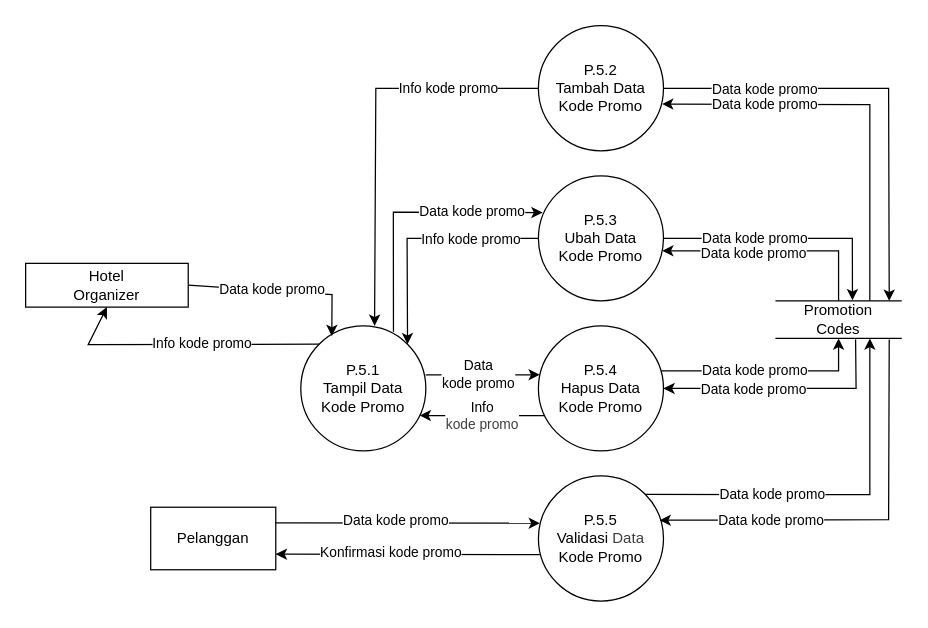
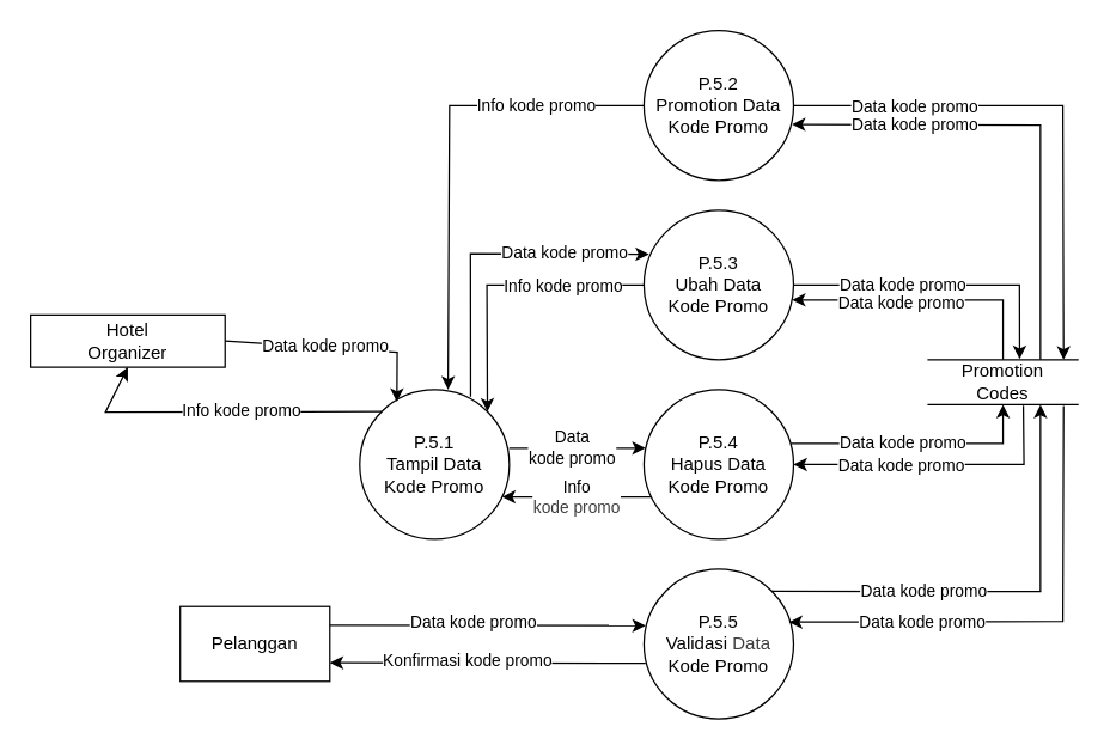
  <mxCell id="0" />
  <mxCell id="1" parent="0" />
  <mxCell id="2" value="Hotel&lt;div&gt;Organizer&lt;/div&gt;" style="html=1;dashed=0;whiteSpace=wrap;" vertex="1" parent="1"><mxGeometry x="20" y="210" width="130" height="35" as="geometry" /></mxCell>
  <mxCell id="3" value="P.5.1&lt;div&gt;Tampil Data&lt;/div&gt;&lt;div&gt;Kode Promo&lt;/div&gt;" style="shape=ellipse;html=1;dashed=0;whiteSpace=wrap;aspect=fixed;perimeter=ellipsePerimeter;" vertex="1" parent="1"><mxGeometry x="240" y="260" width="100" height="100" as="geometry" /></mxCell>
  <mxCell id="4" value="Pelanggan" style="html=1;dashed=0;whiteSpace=wrap;" vertex="1" parent="1"><mxGeometry x="120" y="405" width="100" height="50" as="geometry" /></mxCell>
- <mxCell id="5" value="P.5.2&lt;div&gt;Tambah Data&lt;/div&gt;&lt;div&gt;Kode Promo&lt;/div&gt;" style="shape=ellipse;html=1;dashed=0;whiteSpace=wrap;aspect=fixed;perimeter=ellipsePerimeter;" vertex="1" parent="1"><mxGeometry x="430" y="20" width="100" height="100" as="geometry" /></mxCell>
+ <mxCell id="5" value="P.5.2&lt;div&gt;Promotion Data&lt;/div&gt;&lt;div&gt;Kode Promo&lt;/div&gt;" style="shape=ellipse;html=1;dashed=0;whiteSpace=wrap;aspect=fixed;perimeter=ellipsePerimeter;" vertex="1" parent="1"><mxGeometry x="430" y="20" width="100" height="100" as="geometry" /></mxCell>
  <mxCell id="6" value="P.5.3&lt;div&gt;Ubah Data&lt;/div&gt;&lt;div&gt;Kode Promo&lt;/div&gt;" style="shape=ellipse;html=1;dashed=0;whiteSpace=wrap;aspect=fixed;perimeter=ellipsePerimeter;" vertex="1" parent="1"><mxGeometry x="430" y="140" width="100" height="100" as="geometry" /></mxCell>
  <mxCell id="7" value="P.5.4&lt;div&gt;Hapus Data&lt;/div&gt;&lt;div&gt;Kode Promo&lt;/div&gt;" style="shape=ellipse;html=1;dashed=0;whiteSpace=wrap;aspect=fixed;perimeter=ellipsePerimeter;" vertex="1" parent="1"><mxGeometry x="430" y="260" width="100" height="100" as="geometry" /></mxCell>
  <mxCell id="8" value="P.5.5&lt;div&gt;&lt;span style=&quot;background-color: transparent;&quot;&gt;&lt;font color=&quot;#000000&quot;&gt;Validasi&lt;/font&gt;&lt;/span&gt;&lt;span style=&quot;color: rgb(63, 63, 63); background-color: transparent;&quot;&gt; Data&lt;/span&gt;&lt;div&gt;Kode Promo&lt;/div&gt;&lt;/div&gt;" style="shape=ellipse;html=1;dashed=0;whiteSpace=wrap;aspect=fixed;perimeter=ellipsePerimeter;" vertex="1" parent="1"><mxGeometry x="430" y="380" width="100" height="100" as="geometry" /></mxCell>
  <mxCell id="9" value="" style="endArrow=classic;html=1;rounded=0;curved=0;jumpStyle=arc;exitX=1;exitY=0.5;exitDx=0;exitDy=0;entryX=0.248;entryY=0.081;entryDx=0;entryDy=0;entryPerimeter=0;" edge="1" parent="1" source="2" target="3"><mxGeometry width="50" height="50" relative="1" as="geometry"><mxPoint x="230" y="510" as="sourcePoint" /><mxPoint x="280" y="460" as="targetPoint" /><Array as="points"><mxPoint x="265" y="235" /></Array></mxGeometry></mxCell>
  <mxCell id="10" value="Data kode promo" style="edgeLabel;html=1;align=center;verticalAlign=middle;resizable=0;points=[];" vertex="1" connectable="0" parent="9"><mxGeometry x="-0.42" y="1" relative="1" as="geometry"><mxPoint x="24" y="1" as="offset" /></mxGeometry></mxCell>
  <mxCell id="11" value="" style="endArrow=classic;html=1;rounded=0;curved=0;jumpStyle=arc;exitX=0;exitY=0;exitDx=0;exitDy=0;entryX=0.5;entryY=1;entryDx=0;entryDy=0;" edge="1" parent="1" source="3" target="2"><mxGeometry width="50" height="50" relative="1" as="geometry"><mxPoint x="120" y="360" as="sourcePoint" /><mxPoint x="170" y="310" as="targetPoint" /><Array as="points"><mxPoint x="70" y="275" /></Array></mxGeometry></mxCell>
  <mxCell id="12" value="Info kode promo" style="edgeLabel;html=1;align=center;verticalAlign=middle;resizable=0;points=[];" vertex="1" connectable="0" parent="11"><mxGeometry x="-0.005" y="-1" relative="1" as="geometry"><mxPoint x="15" as="offset" /></mxGeometry></mxCell>
  <mxCell id="13" value="" style="endArrow=classic;html=1;rounded=0;curved=0;jumpStyle=arc;exitX=0;exitY=0.5;exitDx=0;exitDy=0;" edge="1" parent="1" source="5"><mxGeometry width="50" height="50" relative="1" as="geometry"><mxPoint x="320" y="210" as="sourcePoint" /><mxPoint x="299" y="260" as="targetPoint" /><Array as="points"><mxPoint x="420" y="70" /><mxPoint x="300" y="70" /></Array></mxGeometry></mxCell>
  <mxCell id="14" value="Info kode promo" style="edgeLabel;html=1;align=center;verticalAlign=middle;resizable=0;points=[];" vertex="1" connectable="0" parent="13"><mxGeometry x="-0.543" y="2" relative="1" as="geometry"><mxPoint y="-3" as="offset" /></mxGeometry></mxCell>
  <mxCell id="15" value="" style="endArrow=classic;html=1;rounded=0;curved=0;jumpStyle=arc;exitX=0.741;exitY=0.046;exitDx=0;exitDy=0;entryX=0.033;entryY=0.294;entryDx=0;entryDy=0;entryPerimeter=0;exitPerimeter=0;" edge="1" parent="1" source="3" target="6"><mxGeometry width="50" height="50" relative="1" as="geometry"><mxPoint x="320" y="240" as="sourcePoint" /><mxPoint x="370" y="190" as="targetPoint" /><Array as="points"><mxPoint x="314" y="169" /></Array></mxGeometry></mxCell>
  <mxCell id="16" value="Data kode promo" style="edgeLabel;html=1;align=center;verticalAlign=middle;resizable=0;points=[];" vertex="1" connectable="0" parent="15"><mxGeometry x="0.226" y="4" relative="1" as="geometry"><mxPoint x="26" y="3" as="offset" /></mxGeometry></mxCell>
  <mxCell id="17" value="" style="endArrow=classic;html=1;rounded=0;curved=0;jumpStyle=arc;exitX=1;exitY=0;exitDx=0;exitDy=0;entryX=0.75;entryY=1;entryDx=0;entryDy=0;" edge="1" parent="1" source="8" target="44"><mxGeometry width="50" height="50" relative="1" as="geometry"><mxPoint x="660" y="455" as="sourcePoint" /><mxPoint x="710" y="405" as="targetPoint" /><Array as="points"><mxPoint x="695" y="395" /></Array></mxGeometry></mxCell>
  <mxCell id="18" value="Data kode promo" style="edgeLabel;html=1;align=center;verticalAlign=middle;resizable=0;points=[];" vertex="1" connectable="0" parent="17"><mxGeometry x="-0.468" relative="1" as="geometry"><mxPoint x="20" as="offset" /></mxGeometry></mxCell>
  <mxCell id="19" value="" style="endArrow=classic;html=1;rounded=0;curved=0;jumpStyle=arc;exitX=0.999;exitY=0.391;exitDx=0;exitDy=0;exitPerimeter=0;entryX=0.011;entryY=0.391;entryDx=0;entryDy=0;entryPerimeter=0;" edge="1" parent="1" source="3" target="7"><mxGeometry width="50" height="50" relative="1" as="geometry"><mxPoint x="330" y="430" as="sourcePoint" /><mxPoint x="380" y="380" as="targetPoint" /></mxGeometry></mxCell>
  <mxCell id="20" value="Data&lt;div&gt;kode promo&lt;/div&gt;" style="edgeLabel;html=1;align=center;verticalAlign=middle;resizable=0;points=[];" vertex="1" connectable="0" parent="19"><mxGeometry x="-0.341" y="1" relative="1" as="geometry"><mxPoint x="12" as="offset" /></mxGeometry></mxCell>
  <mxCell id="21" value="" style="endArrow=classic;html=1;rounded=0;curved=0;jumpStyle=arc;entryX=1;entryY=0.75;entryDx=0;entryDy=0;exitX=0.011;exitY=0.629;exitDx=0;exitDy=0;exitPerimeter=0;" edge="1" parent="1" source="8" target="4"><mxGeometry width="50" height="50" relative="1" as="geometry"><mxPoint x="280" y="555" as="sourcePoint" /><mxPoint x="330" y="505" as="targetPoint" /></mxGeometry></mxCell>
  <mxCell id="22" value="Konfirmasi kode promo" style="edgeLabel;html=1;align=center;verticalAlign=middle;resizable=0;points=[];" vertex="1" connectable="0" parent="21"><mxGeometry x="0.155" y="-2" relative="1" as="geometry"><mxPoint x="2" as="offset" /></mxGeometry></mxCell>
  <mxCell id="23" value="" style="endArrow=classic;html=1;rounded=0;curved=0;jumpStyle=arc;entryX=0.012;entryY=0.378;entryDx=0;entryDy=0;entryPerimeter=0;exitX=1;exitY=0.25;exitDx=0;exitDy=0;" edge="1" parent="1" source="4" target="8"><mxGeometry width="50" height="50" relative="1" as="geometry"><mxPoint x="250" y="550" as="sourcePoint" /><mxPoint x="300" y="500" as="targetPoint" /></mxGeometry></mxCell>
  <mxCell id="24" value="Data kode promo" style="edgeLabel;html=1;align=center;verticalAlign=middle;resizable=0;points=[];" vertex="1" connectable="0" parent="23"><mxGeometry x="-0.183" y="2" relative="1" as="geometry"><mxPoint x="9" as="offset" /></mxGeometry></mxCell>
  <mxCell id="25" value="" style="endArrow=classic;html=1;rounded=0;curved=0;jumpStyle=arc;exitX=0;exitY=0.5;exitDx=0;exitDy=0;entryX=1;entryY=0;entryDx=0;entryDy=0;" edge="1" parent="1" source="6" target="3"><mxGeometry width="50" height="50" relative="1" as="geometry"><mxPoint x="250" y="470" as="sourcePoint" /><mxPoint x="300" y="420" as="targetPoint" /><Array as="points"><mxPoint x="325" y="190" /></Array></mxGeometry></mxCell>
  <mxCell id="26" value="Info kode promo" style="edgeLabel;html=1;align=center;verticalAlign=middle;resizable=0;points=[];" vertex="1" connectable="0" parent="25"><mxGeometry x="-0.254" relative="1" as="geometry"><mxPoint x="16" as="offset" /></mxGeometry></mxCell>
  <mxCell id="27" value="" style="endArrow=classic;html=1;rounded=0;curved=0;jumpStyle=arc;exitX=1;exitY=0.5;exitDx=0;exitDy=0;entryX=0.905;entryY=-0.002;entryDx=0;entryDy=0;entryPerimeter=0;" edge="1" parent="1" source="5" target="44"><mxGeometry width="50" height="50" relative="1" as="geometry"><mxPoint x="540" y="70" as="sourcePoint" /><mxPoint x="740" y="130" as="targetPoint" /><Array as="points"><mxPoint x="710" y="70" /></Array></mxGeometry></mxCell>
  <mxCell id="28" value="Data kode promo" style="edgeLabel;html=1;align=center;verticalAlign=middle;resizable=0;points=[];" vertex="1" connectable="0" parent="27"><mxGeometry x="-0.693" y="2" relative="1" as="geometry"><mxPoint x="26" y="2" as="offset" /></mxGeometry></mxCell>
  <mxCell id="29" value="" style="endArrow=classic;html=1;rounded=0;curved=0;jumpStyle=arc;entryX=0.969;entryY=0.354;entryDx=0;entryDy=0;entryPerimeter=0;exitX=0.905;exitY=1.029;exitDx=0;exitDy=0;exitPerimeter=0;" edge="1" parent="1" source="44" target="8"><mxGeometry width="50" height="50" relative="1" as="geometry"><mxPoint x="750" y="360" as="sourcePoint" /><mxPoint x="740" y="470" as="targetPoint" /><Array as="points"><mxPoint x="710" y="415" /></Array></mxGeometry></mxCell>
  <mxCell id="30" value="Data kode promo" style="edgeLabel;html=1;align=center;verticalAlign=middle;resizable=0;points=[];" vertex="1" connectable="0" parent="29"><mxGeometry x="0.458" relative="1" as="geometry"><mxPoint as="offset" /></mxGeometry></mxCell>
  <mxCell id="31" value="" style="endArrow=classic;html=1;rounded=0;curved=0;jumpStyle=arc;entryX=0.989;entryY=0.626;entryDx=0;entryDy=0;entryPerimeter=0;exitX=0.75;exitY=0;exitDx=0;exitDy=0;" edge="1" parent="1" source="44" target="5"><mxGeometry width="50" height="50" relative="1" as="geometry"><mxPoint x="580" y="150" as="sourcePoint" /><mxPoint x="630" y="100" as="targetPoint" /><Array as="points"><mxPoint x="695" y="83" /></Array></mxGeometry></mxCell>
  <mxCell id="32" value="Data kode promo" style="edgeLabel;html=1;align=center;verticalAlign=middle;resizable=0;points=[];" vertex="1" connectable="0" parent="31"><mxGeometry x="0.576" relative="1" as="geometry"><mxPoint x="13" as="offset" /></mxGeometry></mxCell>
  <mxCell id="33" value="" style="endArrow=classic;html=1;rounded=0;curved=0;jumpStyle=arc;exitX=1;exitY=0.5;exitDx=0;exitDy=0;entryX=0.611;entryY=-0.016;entryDx=0;entryDy=0;entryPerimeter=0;" edge="1" parent="1" source="6" target="44"><mxGeometry width="50" height="50" relative="1" as="geometry"><mxPoint x="660" y="200" as="sourcePoint" /><mxPoint x="710" y="150" as="targetPoint" /><Array as="points"><mxPoint x="681" y="190" /></Array></mxGeometry></mxCell>
  <mxCell id="34" value="Data kode promo" style="edgeLabel;html=1;align=center;verticalAlign=middle;resizable=0;points=[];" vertex="1" connectable="0" parent="33"><mxGeometry x="-0.509" y="1" relative="1" as="geometry"><mxPoint x="23" as="offset" /></mxGeometry></mxCell>
  <mxCell id="35" value="" style="endArrow=classic;html=1;rounded=0;curved=0;jumpStyle=arc;exitX=0.047;exitY=0.718;exitDx=0;exitDy=0;exitPerimeter=0;entryX=0.951;entryY=0.717;entryDx=0;entryDy=0;entryPerimeter=0;" edge="1" parent="1" source="7" target="3"><mxGeometry width="50" height="50" relative="1" as="geometry"><mxPoint x="290" y="440" as="sourcePoint" /><mxPoint x="340" y="390" as="targetPoint" /></mxGeometry></mxCell>
  <mxCell id="36" value="&lt;span style=&quot;font-family: monospace; font-size: 0px; text-align: start; background-color: rgb(251, 251, 251);&quot;&gt;%3CmxGraphModel%3E%3Croot%3E%3CmxCell%20id%3D%220%22%2F%3E%3CmxCell%20id%3D%221%22%20parent%3D%220%22%2F%3E%3CmxCell%20id%3D%222%22%20value%3D%22Data%26lt%3Bdiv%26gt%3Bkode%20promo%26lt%3B%2Fdiv%26gt%3B%22%20style%3D%22edgeLabel%3Bhtml%3D1%3Balign%3Dcenter%3BverticalAlign%3Dmiddle%3Bresizable%3D0%3Bpoints%3D%5B%5D%3B%22%20vertex%3D%221%22%20connectable%3D%220%22%20parent%3D%221%22%3E%3CmxGeometry%20x%3D%22401.9%22%20y%3D%22318.1%22%20as%3D%22geometry%22%2F%3E%3C%2FmxCell%3E%3C%2Froot%3E%3C%2FmxGraphModel%3E&lt;/span&gt;" style="edgeLabel;html=1;align=center;verticalAlign=middle;resizable=0;points=[];" vertex="1" connectable="0" parent="35"><mxGeometry x="0.082" relative="1" as="geometry"><mxPoint as="offset" /></mxGeometry></mxCell>
  <mxCell id="37" value="Info&lt;br&gt;&lt;div style=&quot;color: rgb(63, 63, 63); scrollbar-color: rgb(226, 226, 226) rgb(251, 251, 251);&quot;&gt;kode promo&lt;/div&gt;" style="edgeLabel;html=1;align=center;verticalAlign=middle;resizable=0;points=[];" vertex="1" connectable="0" parent="35"><mxGeometry x="0.002" relative="1" as="geometry"><mxPoint as="offset" /></mxGeometry></mxCell>
  <mxCell id="38" value="" style="endArrow=classic;html=1;rounded=0;curved=0;jumpStyle=arc;exitX=0.983;exitY=0.36;exitDx=0;exitDy=0;exitPerimeter=0;entryX=0.5;entryY=1;entryDx=0;entryDy=0;" edge="1" parent="1" source="7" target="44"><mxGeometry width="50" height="50" relative="1" as="geometry"><mxPoint x="550" y="370" as="sourcePoint" /><mxPoint x="600" y="320" as="targetPoint" /><Array as="points"><mxPoint x="670" y="296" /></Array></mxGeometry></mxCell>
  <mxCell id="39" value="Data kode promo" style="edgeLabel;html=1;align=center;verticalAlign=middle;resizable=0;points=[];" vertex="1" connectable="0" parent="38"><mxGeometry x="-0.497" y="1" relative="1" as="geometry"><mxPoint x="32" as="offset" /></mxGeometry></mxCell>
  <mxCell id="40" value="" style="endArrow=classic;html=1;rounded=0;curved=0;jumpStyle=arc;entryX=0.99;entryY=0.6;entryDx=0;entryDy=0;entryPerimeter=0;exitX=0.5;exitY=0;exitDx=0;exitDy=0;" edge="1" parent="1" source="44" target="6"><mxGeometry width="50" height="50" relative="1" as="geometry"><mxPoint x="540" y="280" as="sourcePoint" /><mxPoint x="590" y="230" as="targetPoint" /><Array as="points"><mxPoint x="670" y="200" /></Array></mxGeometry></mxCell>
  <mxCell id="41" value="Data kode promo" style="edgeLabel;html=1;align=center;verticalAlign=middle;resizable=0;points=[];" vertex="1" connectable="0" parent="40"><mxGeometry x="0.21" y="1" relative="1" as="geometry"><mxPoint x="1" as="offset" /></mxGeometry></mxCell>
  <mxCell id="42" value="" style="endArrow=classic;html=1;rounded=0;curved=0;jumpStyle=arc;entryX=1;entryY=0.5;entryDx=0;entryDy=0;exitX=0.636;exitY=1.02;exitDx=0;exitDy=0;exitPerimeter=0;" edge="1" parent="1" source="44" target="7"><mxGeometry width="50" height="50" relative="1" as="geometry"><mxPoint x="580" y="380" as="sourcePoint" /><mxPoint x="630" y="330" as="targetPoint" /><Array as="points"><mxPoint x="684" y="310" /></Array></mxGeometry></mxCell>
  <mxCell id="43" value="Data kode promo" style="edgeLabel;html=1;align=center;verticalAlign=middle;resizable=0;points=[];" vertex="1" connectable="0" parent="42"><mxGeometry x="0.405" y="-1" relative="1" as="geometry"><mxPoint x="14" y="1" as="offset" /></mxGeometry></mxCell>
  <mxCell id="44" value="Promotion&lt;div&gt;Codes&lt;/div&gt;" style="html=1;dashed=0;whiteSpace=wrap;shape=partialRectangle;right=0;left=0;" vertex="1" parent="1"><mxGeometry x="620" y="240" width="100" height="30" as="geometry" /></mxCell>
